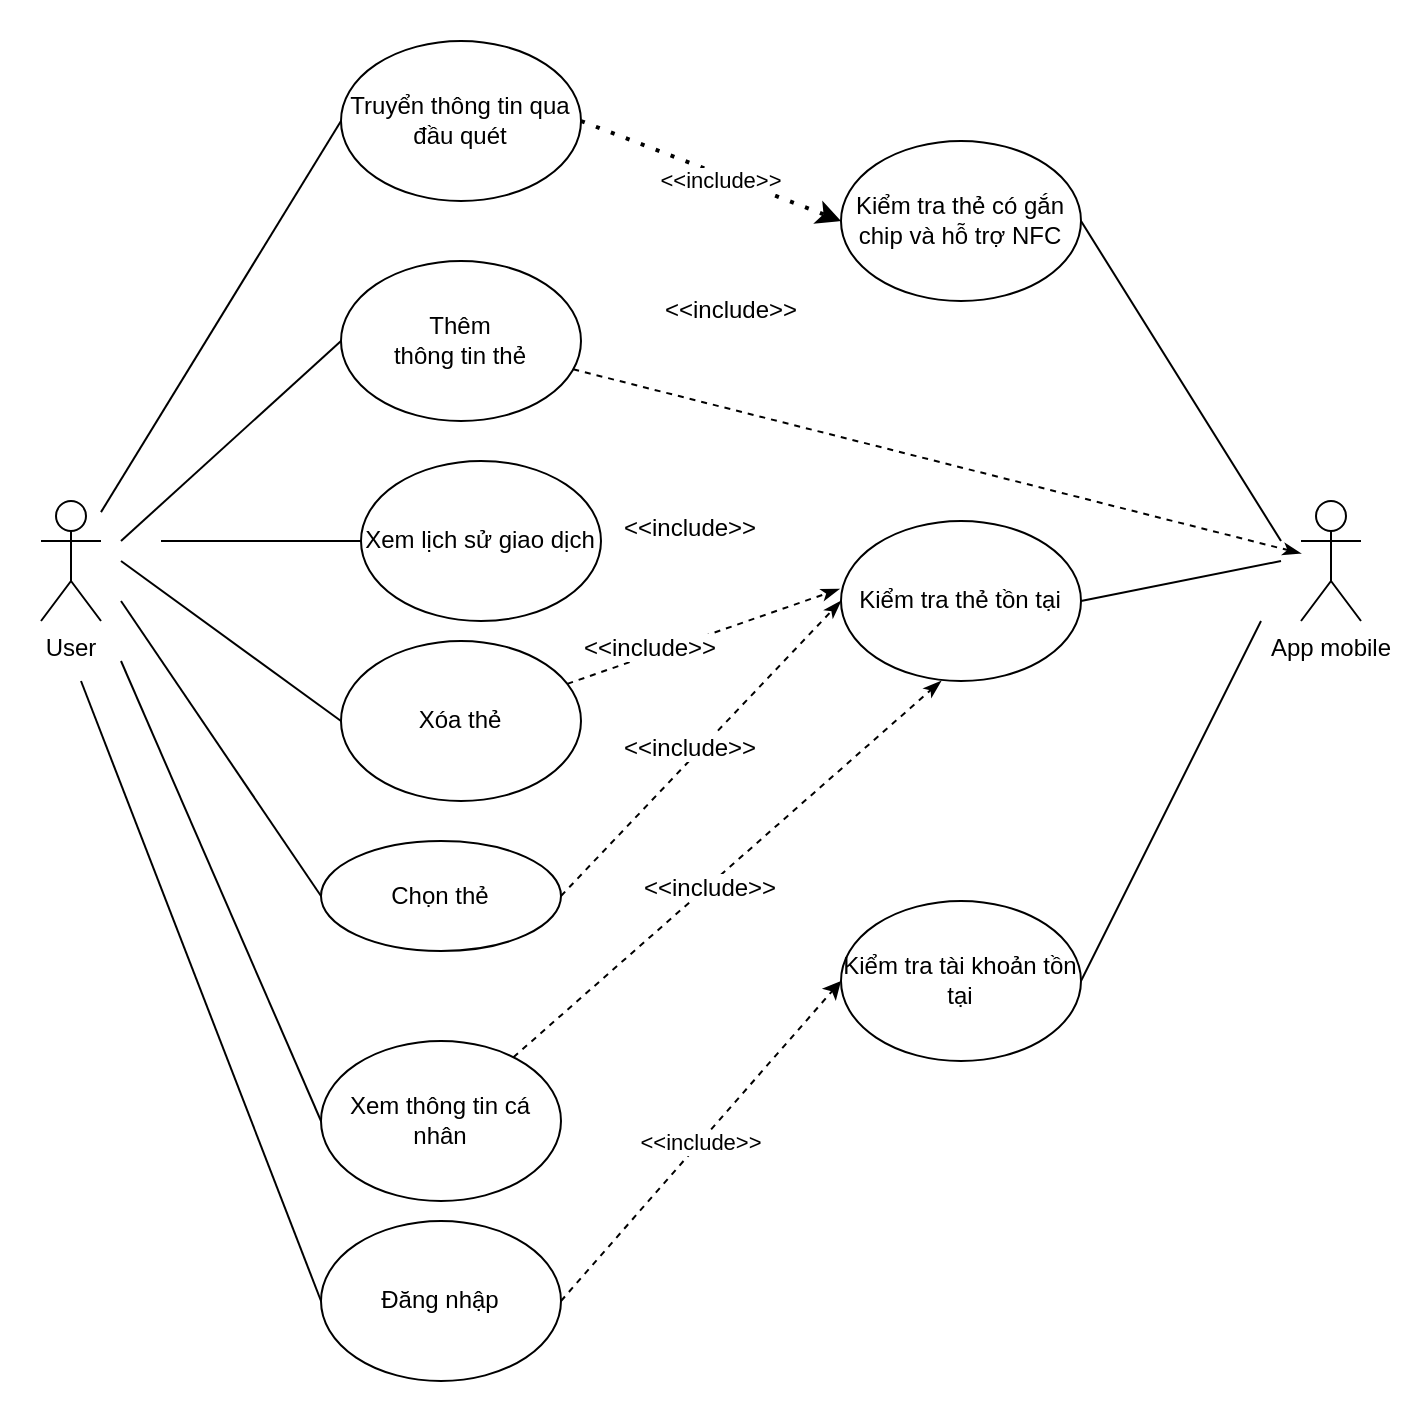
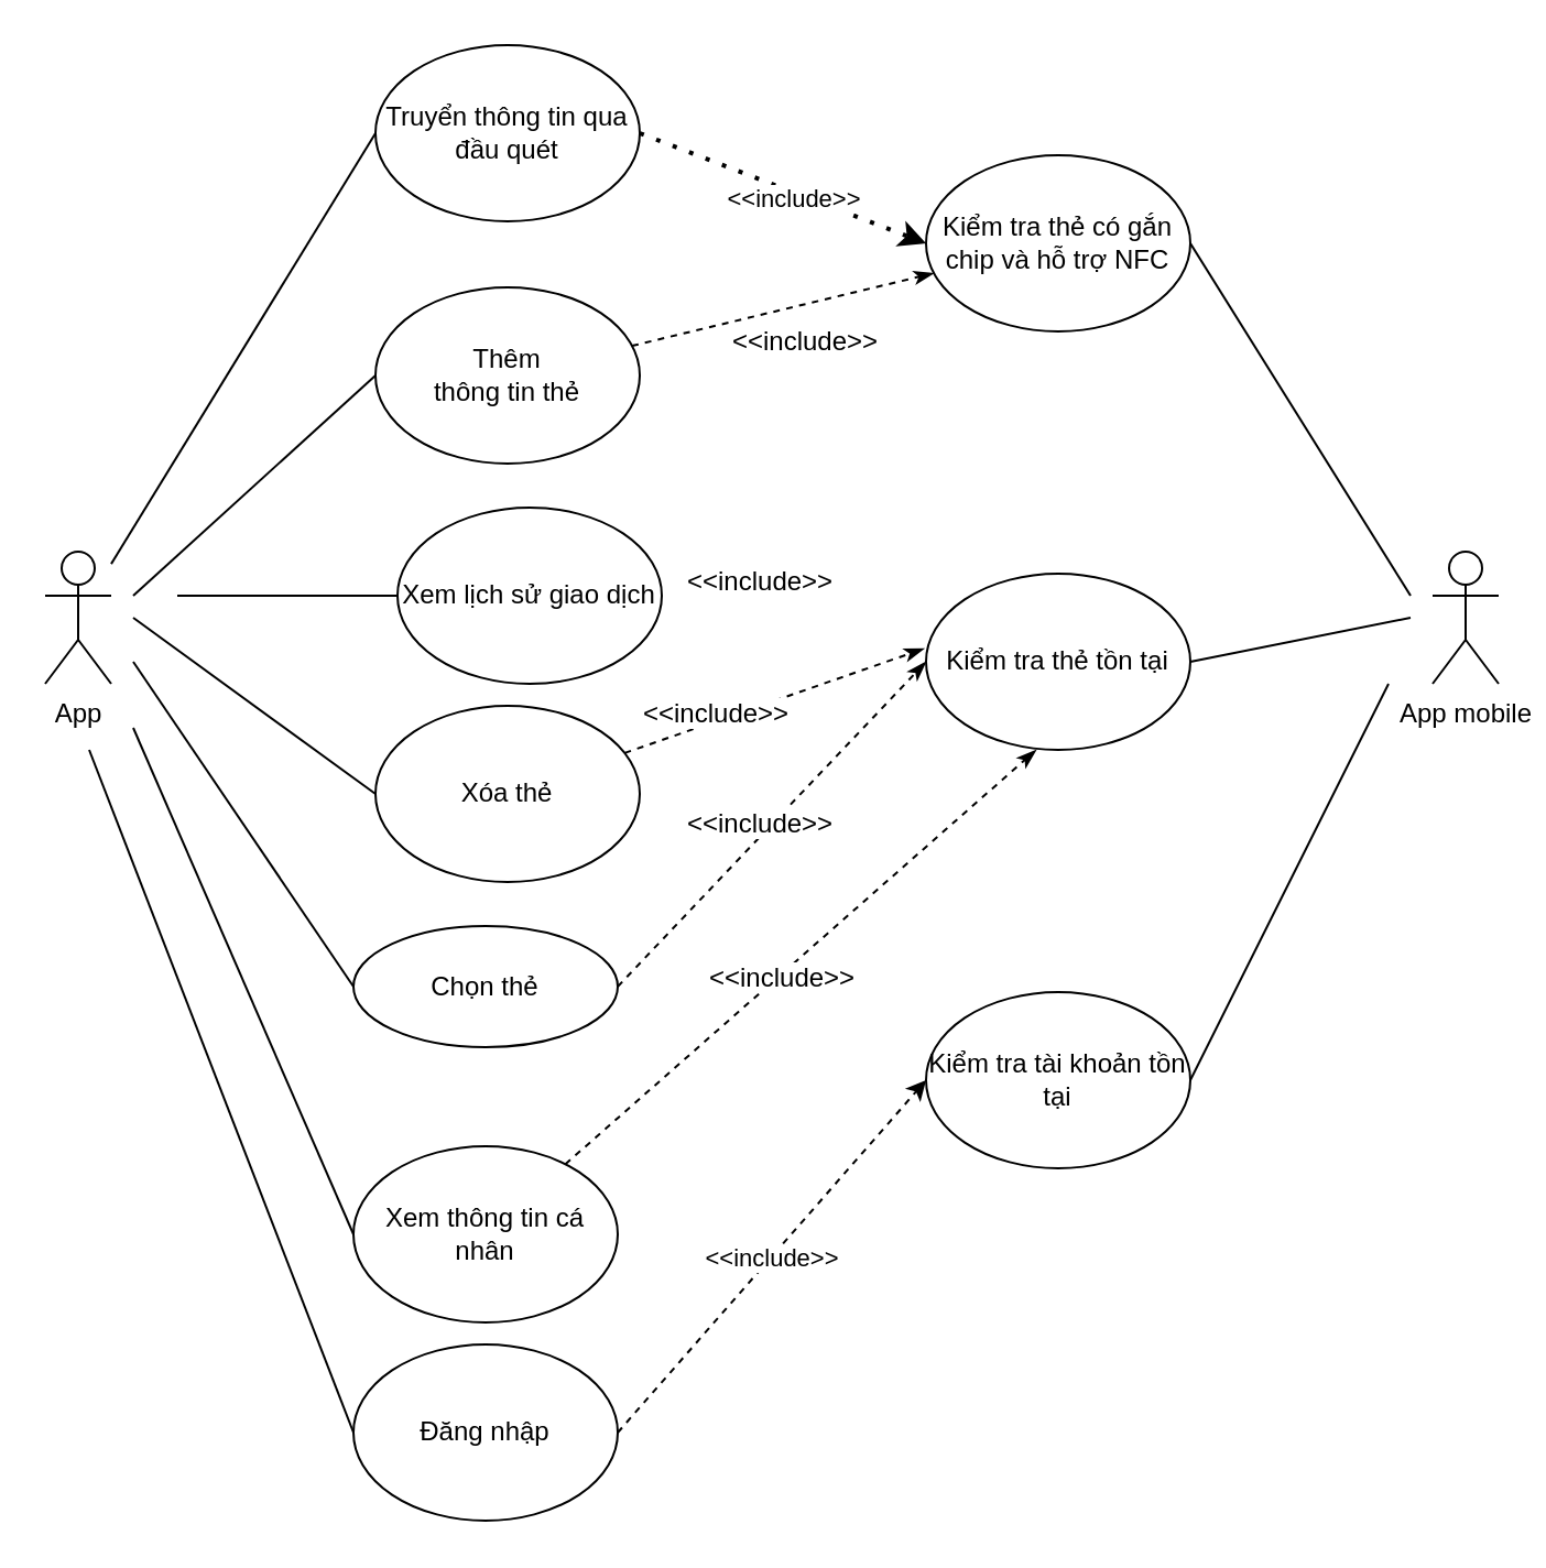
  <mxCell id="0" />
  <mxCell id="1" parent="0" />
- <mxCell id="2" value="User" style="shape=umlActor;verticalLabelPosition=bottom;verticalAlign=top;html=1;outlineConnect=0;" vertex="1" parent="1"><mxGeometry x="20" y="250" width="30" height="60" as="geometry" /></mxCell>
- <mxCell id="3" style="rounded=0;orthogonalLoop=1;jettySize=auto;html=1;dashed=1;endArrow=classicThin;endFill=1;" edge="1" parent="1" source="4" target="11"><mxGeometry relative="1" as="geometry"><mxPoint x="410" y="130" as="targetPoint" /></mxGeometry></mxCell>
+ <mxCell id="2" value="App" style="shape=umlActor;verticalLabelPosition=bottom;verticalAlign=top;html=1;outlineConnect=0;" vertex="1" parent="1"><mxGeometry x="20" y="250" width="30" height="60" as="geometry" /></mxCell>
+ <mxCell id="3" style="rounded=0;orthogonalLoop=1;jettySize=auto;html=1;dashed=1;endArrow=classicThin;endFill=1;" edge="1" parent="1" source="4" target="22"><mxGeometry relative="1" as="geometry"><mxPoint x="410" y="130" as="targetPoint" /></mxGeometry></mxCell>
  <mxCell id="4" value="Thêm&lt;br style=&quot;border-color: var(--border-color);&quot;&gt;thông tin thẻ" style="ellipse;whiteSpace=wrap;html=1;" vertex="1" parent="1"><mxGeometry x="170" y="130" width="120" height="80" as="geometry" /></mxCell>
  <mxCell id="5" style="edgeStyle=none;rounded=0;orthogonalLoop=1;jettySize=auto;html=1;entryX=0.417;entryY=1;entryDx=0;entryDy=0;entryPerimeter=0;dashed=1;endArrow=classicThin;endFill=1;" edge="1" parent="1" source="6" target="21"><mxGeometry relative="1" as="geometry" /></mxCell>
  <mxCell id="6" value="Xem thông tin cá nhân" style="ellipse;whiteSpace=wrap;html=1;" vertex="1" parent="1"><mxGeometry x="160" y="520" width="120" height="80" as="geometry" /></mxCell>
  <mxCell id="7" value="Truyển thông tin qua đầu quét" style="ellipse;whiteSpace=wrap;html=1;" vertex="1" parent="1"><mxGeometry x="170" y="20" width="120" height="80" as="geometry" /></mxCell>
  <mxCell id="8" style="rounded=0;orthogonalLoop=1;jettySize=auto;html=1;entryX=-0.007;entryY=0.425;entryDx=0;entryDy=0;entryPerimeter=0;endArrow=classicThin;endFill=1;dashed=1;" edge="1" parent="1" source="9" target="21"><mxGeometry relative="1" as="geometry" /></mxCell>
  <mxCell id="9" value="Xóa thẻ" style="ellipse;whiteSpace=wrap;html=1;" vertex="1" parent="1"><mxGeometry x="170" y="320" width="120" height="80" as="geometry" /></mxCell>
  <mxCell id="10" value="Chọn thẻ" style="ellipse;whiteSpace=wrap;html=1;" vertex="1" parent="1"><mxGeometry x="160" y="420" width="120" height="55" as="geometry" /></mxCell>
  <mxCell id="11" value="App mobile" style="shape=umlActor;verticalLabelPosition=bottom;verticalAlign=top;html=1;outlineConnect=0;" vertex="1" parent="1"><mxGeometry x="650" y="250" width="30" height="60" as="geometry" /></mxCell>
  <mxCell id="12" value="" style="endArrow=none;html=1;rounded=0;entryX=0;entryY=0.5;entryDx=0;entryDy=0;" edge="1" parent="1" source="2" target="7"><mxGeometry width="50" height="50" relative="1" as="geometry"><mxPoint x="210" y="340" as="sourcePoint" /><mxPoint x="260" y="290" as="targetPoint" /></mxGeometry></mxCell>
  <mxCell id="13" value="" style="endArrow=none;html=1;rounded=0;entryX=0;entryY=0.5;entryDx=0;entryDy=0;" edge="1" parent="1" target="4"><mxGeometry width="50" height="50" relative="1" as="geometry"><mxPoint x="60" y="270" as="sourcePoint" /><mxPoint x="130" y="340" as="targetPoint" /></mxGeometry></mxCell>
  <mxCell id="14" value="" style="endArrow=none;html=1;rounded=0;entryX=0;entryY=0.5;entryDx=0;entryDy=0;" edge="1" parent="1" target="9"><mxGeometry width="50" height="50" relative="1" as="geometry"><mxPoint x="60" y="280" as="sourcePoint" /><mxPoint x="260" y="290" as="targetPoint" /></mxGeometry></mxCell>
  <mxCell id="15" value="" style="endArrow=none;html=1;rounded=0;entryX=0;entryY=0.5;entryDx=0;entryDy=0;" edge="1" parent="1" target="10"><mxGeometry width="50" height="50" relative="1" as="geometry"><mxPoint x="60" y="300" as="sourcePoint" /><mxPoint x="260" y="290" as="targetPoint" /></mxGeometry></mxCell>
  <mxCell id="16" value="" style="endArrow=none;html=1;rounded=0;entryX=0;entryY=0.5;entryDx=0;entryDy=0;" edge="1" parent="1" target="6"><mxGeometry width="50" height="50" relative="1" as="geometry"><mxPoint x="60" y="330" as="sourcePoint" /><mxPoint x="150" y="560" as="targetPoint" /></mxGeometry></mxCell>
  <mxCell id="17" value="Xem lịch sử giao dịch" style="ellipse;whiteSpace=wrap;html=1;" vertex="1" parent="1"><mxGeometry x="180" y="230" width="120" height="80" as="geometry" /></mxCell>
  <mxCell id="18" value="" style="endArrow=none;html=1;rounded=0;entryX=0;entryY=0.5;entryDx=0;entryDy=0;" edge="1" parent="1" target="17"><mxGeometry width="50" height="50" relative="1" as="geometry"><mxPoint x="80" y="270" as="sourcePoint" /><mxPoint x="260" y="280" as="targetPoint" /></mxGeometry></mxCell>
  <mxCell id="19" value="Đăng nhập" style="ellipse;whiteSpace=wrap;html=1;" vertex="1" parent="1"><mxGeometry x="160" y="610" width="120" height="80" as="geometry" /></mxCell>
  <mxCell id="20" value="Kiểm tra tài khoản tồn tại" style="ellipse;whiteSpace=wrap;html=1;" vertex="1" parent="1"><mxGeometry x="420" y="450" width="120" height="80" as="geometry" /></mxCell>
  <mxCell id="21" value="Kiểm tra thẻ tồn tại" style="ellipse;whiteSpace=wrap;html=1;" vertex="1" parent="1"><mxGeometry x="420" y="260" width="120" height="80" as="geometry" /></mxCell>
  <mxCell id="22" value="Kiểm tra thẻ có gắn chip và hỗ trợ NFC" style="ellipse;whiteSpace=wrap;html=1;" vertex="1" parent="1"><mxGeometry x="420" y="70" width="120" height="80" as="geometry" /></mxCell>
  <mxCell id="23" value="" style="endArrow=none;html=1;rounded=0;entryX=0;entryY=0.5;entryDx=0;entryDy=0;" edge="1" parent="1" target="19"><mxGeometry width="50" height="50" relative="1" as="geometry"><mxPoint x="40" y="340" as="sourcePoint" /><mxPoint x="320" y="570" as="targetPoint" /></mxGeometry></mxCell>
  <mxCell id="24" value="" style="endArrow=none;html=1;rounded=0;entryX=1;entryY=0.5;entryDx=0;entryDy=0;" edge="1" parent="1" target="22"><mxGeometry width="50" height="50" relative="1" as="geometry"><mxPoint x="640" y="270" as="sourcePoint" /><mxPoint x="400" y="270" as="targetPoint" /></mxGeometry></mxCell>
  <mxCell id="25" value="" style="endArrow=none;html=1;rounded=0;exitX=1;exitY=0.5;exitDx=0;exitDy=0;" edge="1" parent="1" source="21"><mxGeometry width="50" height="50" relative="1" as="geometry"><mxPoint x="350" y="320" as="sourcePoint" /><mxPoint x="640" y="280" as="targetPoint" /></mxGeometry></mxCell>
  <mxCell id="26" value="" style="endArrow=none;html=1;rounded=0;exitX=1;exitY=0.5;exitDx=0;exitDy=0;" edge="1" parent="1" source="20"><mxGeometry width="50" height="50" relative="1" as="geometry"><mxPoint x="350" y="320" as="sourcePoint" /><mxPoint x="630" y="310" as="targetPoint" /></mxGeometry></mxCell>
  <mxCell id="27" value="" style="endArrow=classic;dashed=1;html=1;rounded=0;exitX=1;exitY=0.5;exitDx=0;exitDy=0;endFill=1;entryX=0;entryY=0.5;entryDx=0;entryDy=0;" edge="1" parent="1" source="19" target="20"><mxGeometry width="50" height="50" relative="1" as="geometry"><mxPoint x="350" y="320" as="sourcePoint" /><mxPoint x="410" y="510" as="targetPoint" /></mxGeometry></mxCell>
  <mxCell id="28" value="&amp;lt;&amp;lt;include&amp;gt;&amp;gt;" style="edgeLabel;html=1;align=center;verticalAlign=middle;resizable=0;points=[];" vertex="1" connectable="0" parent="27"><mxGeometry x="0.789" y="-2" relative="1" as="geometry"><mxPoint x="-57" y="62" as="offset" /></mxGeometry></mxCell>
  <mxCell id="29" value="&amp;lt;&amp;lt;include&amp;gt;&amp;gt;" style="endArrow=classic;dashed=1;html=1;dashPattern=1 3;strokeWidth=2;rounded=0;exitX=1;exitY=0.5;exitDx=0;exitDy=0;entryX=0;entryY=0.5;entryDx=0;entryDy=0;endFill=1;" edge="1" parent="1" source="7" target="22"><mxGeometry x="0.093" y="-3" width="50" height="50" relative="1" as="geometry"><mxPoint x="230" y="360" as="sourcePoint" /><mxPoint x="280" y="310" as="targetPoint" /><mxPoint as="offset" /></mxGeometry></mxCell>
  <mxCell id="30" value="" style="endArrow=classicThin;dashed=1;html=1;rounded=0;exitX=1;exitY=0.5;exitDx=0;exitDy=0;entryX=0;entryY=0.5;entryDx=0;entryDy=0;endFill=1;" edge="1" parent="1" source="10" target="21"><mxGeometry width="50" height="50" relative="1" as="geometry"><mxPoint x="230" y="360" as="sourcePoint" /><mxPoint x="280" y="310" as="targetPoint" /></mxGeometry></mxCell>
  <mxCell id="31" value="&amp;lt;&amp;lt;include&amp;gt;&amp;gt;" style="text;html=1;align=center;verticalAlign=middle;resizable=0;points=[];autosize=1;strokeColor=none;fillColor=none;labelBackgroundColor=default;" vertex="1" parent="1"><mxGeometry x="320" y="140" width="90" height="30" as="geometry" /></mxCell>
  <mxCell id="32" value="&lt;span style=&quot;color: rgb(0, 0, 0); font-family: Helvetica; font-size: 12px; font-style: normal; font-variant-ligatures: normal; font-variant-caps: normal; font-weight: 400; letter-spacing: normal; orphans: 2; text-align: center; text-indent: 0px; text-transform: none; widows: 2; word-spacing: 0px; -webkit-text-stroke-width: 0px; text-decoration-thickness: initial; text-decoration-style: initial; text-decoration-color: initial; float: none; display: inline !important;&quot;&gt;&amp;lt;&amp;lt;include&amp;gt;&amp;gt;&lt;/span&gt;" style="text;whiteSpace=wrap;html=1;labelBackgroundColor=default;" vertex="1" parent="1"><mxGeometry x="310" y="250" width="100" height="40" as="geometry" /></mxCell>
  <mxCell id="33" value="&lt;span style=&quot;color: rgb(0, 0, 0); font-family: Helvetica; font-size: 12px; font-style: normal; font-variant-ligatures: normal; font-variant-caps: normal; font-weight: 400; letter-spacing: normal; orphans: 2; text-align: center; text-indent: 0px; text-transform: none; widows: 2; word-spacing: 0px; -webkit-text-stroke-width: 0px; text-decoration-thickness: initial; text-decoration-style: initial; text-decoration-color: initial; float: none; display: inline !important;&quot;&gt;&amp;lt;&amp;lt;include&amp;gt;&amp;gt;&lt;/span&gt;" style="text;html=1;labelBackgroundColor=default;" vertex="1" parent="1"><mxGeometry x="290" y="310" width="100" height="40" as="geometry" /></mxCell>
  <mxCell id="34" value="&lt;span style=&quot;color: rgb(0, 0, 0); font-family: Helvetica; font-size: 12px; font-style: normal; font-variant-ligatures: normal; font-variant-caps: normal; font-weight: 400; letter-spacing: normal; orphans: 2; text-align: center; text-indent: 0px; text-transform: none; widows: 2; word-spacing: 0px; -webkit-text-stroke-width: 0px; text-decoration-thickness: initial; text-decoration-style: initial; text-decoration-color: initial; float: none; display: inline !important;&quot;&gt;&amp;lt;&amp;lt;include&amp;gt;&amp;gt;&lt;/span&gt;" style="text;html=1;labelBorderColor=none;labelBackgroundColor=default;" vertex="1" parent="1"><mxGeometry x="310" y="360" width="100" height="40" as="geometry" /></mxCell>
  <mxCell id="35" value="&lt;span style=&quot;color: rgb(0, 0, 0); font-family: Helvetica; font-size: 12px; font-style: normal; font-variant-ligatures: normal; font-variant-caps: normal; font-weight: 400; letter-spacing: normal; orphans: 2; text-align: center; text-indent: 0px; text-transform: none; widows: 2; word-spacing: 0px; -webkit-text-stroke-width: 0px; text-decoration-thickness: initial; text-decoration-style: initial; text-decoration-color: initial; float: none; display: inline !important;&quot;&gt;&amp;lt;&amp;lt;include&amp;gt;&amp;gt;&lt;/span&gt;" style="text;html=1;labelBackgroundColor=default;" vertex="1" parent="1"><mxGeometry x="320" y="430" width="100" height="40" as="geometry" /></mxCell>
